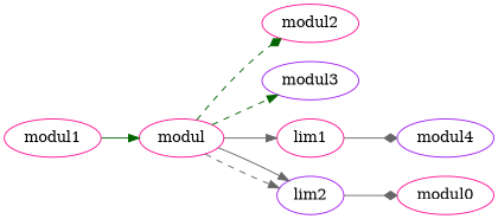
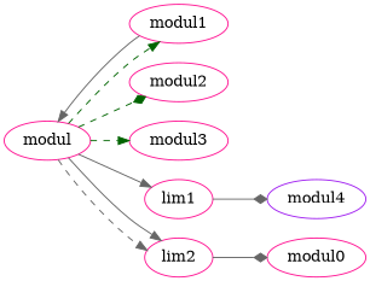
  digraph {
    rankdir=LR
    node [color=deeppink]
    edge [arrowhead=normal color=gray40 style=solid]
    n1 [label=modul]
    modul1
    modul2
-   modul3 [color=purple]
+   modul3
    lim1
-   lim2 [color=purple]
+   lim2
    modul4 [color=purple]
    n8 [label=modul0]
+   n1 -> modul1 [color=darkgreen style=dashed]
    n1 -> modul2 [arrowhead=diamond color=darkgreen style=dashed]
    n1 -> modul3 [color=darkgreen style=dashed]
    n1 -> lim1
    n1 -> lim2 [style=dashed]
    n1 -> lim2
-   modul1 -> n1 [color=darkgreen]
+   modul1 -> n1
    lim1 -> modul4 [arrowhead=diamond]
    lim2 -> n8 [arrowhead=diamond]
  }
